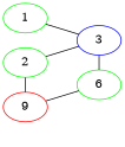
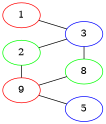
  graph {
    rankdir=LR
    node [color=red]
-   1 [color=green]
+   1
    2 [color=green]
    n3 [label=9]
    3 [color=blue]
-   6 [color=green]
+   5 [color=blue]
+   6 [color=green label=8]
    subgraph sub_1 {
      rank=same
      1
      2
      n3
    }
    subgraph sub_2 {
      rank=same
      3
+     5
      6
    }
    1 -- 3
    2 -- n3
    2 -- 3
+   n3 -- 5
    n3 -- 6
    3 -- 6
  }
